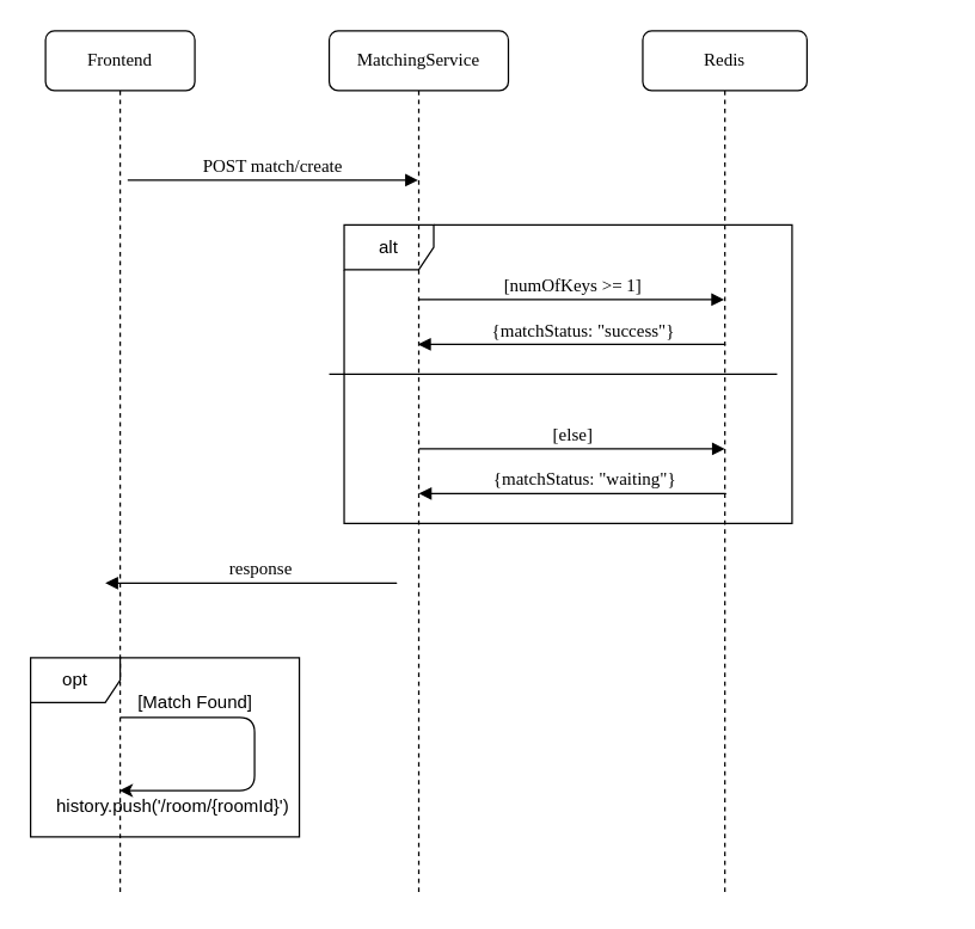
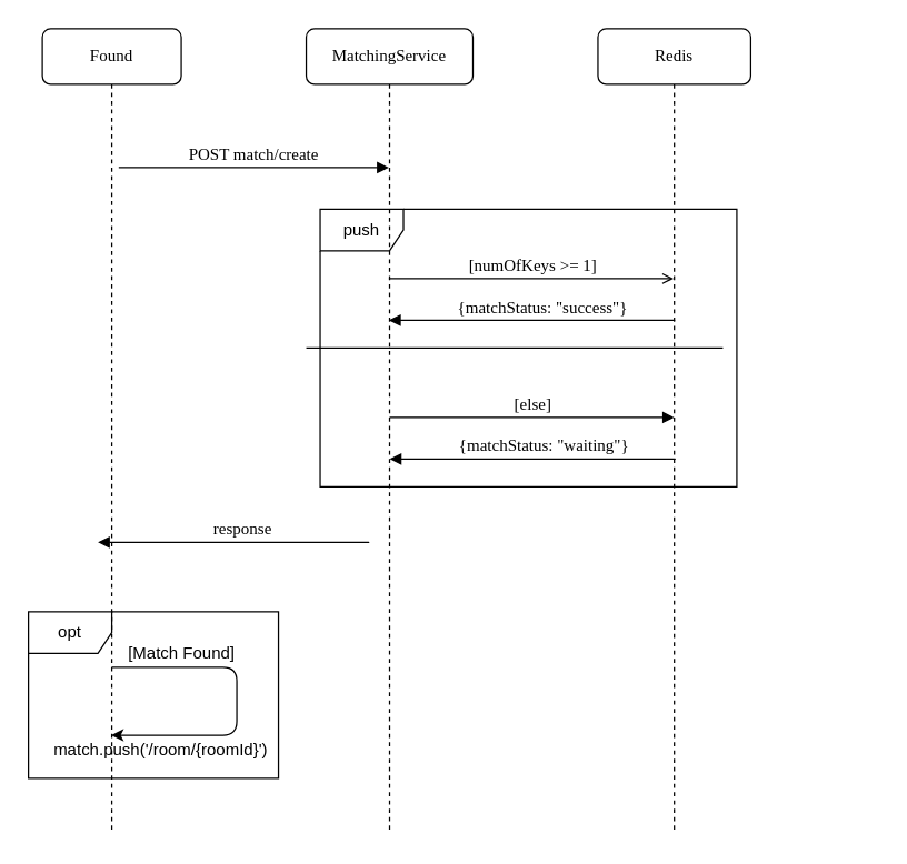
  <mxCell id="0" />
  <mxCell id="1" parent="0" />
  <mxCell id="2" value="opt" style="shape=umlFrame;whiteSpace=wrap;html=1;fontFamily=Helvetica;fontColor=default;strokeColor=default;fillColor=default;" vertex="1" parent="1"><mxGeometry x="20" y="440" width="180" height="120" as="geometry" /></mxCell>
- <mxCell id="3" value="alt" style="shape=umlFrame;whiteSpace=wrap;html=1;fontFamily=Helvetica;fontColor=default;strokeColor=default;fillColor=default;" vertex="1" parent="1"><mxGeometry x="230" y="150" width="300" height="200" as="geometry" /></mxCell>
+ <mxCell id="3" value="push" style="shape=umlFrame;whiteSpace=wrap;html=1;fontFamily=Helvetica;fontColor=default;strokeColor=default;fillColor=default;" vertex="1" parent="1"><mxGeometry x="230" y="150" width="300" height="200" as="geometry" /></mxCell>
  <mxCell id="4" value="MatchingService" style="shape=umlLifeline;perimeter=lifelinePerimeter;whiteSpace=wrap;html=1;container=1;collapsible=0;recursiveResize=0;outlineConnect=0;rounded=1;shadow=0;comic=0;labelBackgroundColor=none;strokeWidth=1;fontFamily=Verdana;fontSize=12;align=center;fillColor=default;strokeColor=default;fontColor=default;" parent="1" vertex="1"><mxGeometry x="220" y="20" width="120" height="580" as="geometry" /></mxCell>
  <mxCell id="5" value="" style="endArrow=none;html=1;rounded=0;labelBackgroundColor=default;fontFamily=Helvetica;fontColor=default;strokeColor=default;fillColor=default;" edge="1" parent="4"><mxGeometry width="50" height="50" relative="1" as="geometry"><mxPoint y="230" as="sourcePoint" /><mxPoint x="300" y="230" as="targetPoint" /></mxGeometry></mxCell>
  <mxCell id="6" value="response" style="html=1;verticalAlign=bottom;endArrow=block;labelBackgroundColor=none;fontFamily=Verdana;fontSize=12;edgeStyle=elbowEdgeStyle;elbow=vertical;fillColor=default;strokeColor=default;fontColor=default;" edge="1" parent="4"><mxGeometry x="0.288" relative="1" as="geometry"><mxPoint x="-39.5" y="370" as="sourcePoint" /><mxPoint x="-150" y="370" as="targetPoint" /><Array as="points"><mxPoint x="50" y="370" /><mxPoint x="161" y="370" /><mxPoint x="151" y="390" /><mxPoint x="201" y="430" /></Array><mxPoint as="offset" /></mxGeometry></mxCell>
  <mxCell id="7" value="Redis" style="shape=umlLifeline;perimeter=lifelinePerimeter;whiteSpace=wrap;html=1;container=1;collapsible=0;recursiveResize=0;outlineConnect=0;rounded=1;shadow=0;comic=0;labelBackgroundColor=none;strokeWidth=1;fontFamily=Verdana;fontSize=12;align=center;fillColor=default;strokeColor=default;fontColor=default;" parent="1" vertex="1"><mxGeometry x="430" y="20" width="110" height="580" as="geometry" /></mxCell>
  <mxCell id="8" value="{matchStatus: &quot;waiting&quot;}" style="html=1;verticalAlign=bottom;endArrow=block;labelBackgroundColor=none;fontFamily=Verdana;fontSize=12;edgeStyle=elbowEdgeStyle;elbow=vertical;fillColor=default;strokeColor=default;fontColor=default;" edge="1" parent="7"><mxGeometry x="0.288" relative="1" as="geometry"><mxPoint x="-39.5" y="310" as="sourcePoint" /><mxPoint x="-150" y="310" as="targetPoint" /><Array as="points"><mxPoint x="60.5" y="310" /><mxPoint x="161" y="310" /><mxPoint x="151" y="330" /><mxPoint x="201" y="370" /></Array><mxPoint as="offset" /></mxGeometry></mxCell>
- <mxCell id="9" value="Frontend" style="shape=umlLifeline;perimeter=lifelinePerimeter;whiteSpace=wrap;html=1;container=1;collapsible=0;recursiveResize=0;outlineConnect=0;rounded=1;shadow=0;comic=0;labelBackgroundColor=none;strokeWidth=1;fontFamily=Verdana;fontSize=12;align=center;" parent="1" vertex="1"><mxGeometry x="30" y="20" width="100" height="580" as="geometry" /></mxCell>
+ <mxCell id="9" value="Found" style="shape=umlLifeline;perimeter=lifelinePerimeter;whiteSpace=wrap;html=1;container=1;collapsible=0;recursiveResize=0;outlineConnect=0;rounded=1;shadow=0;comic=0;labelBackgroundColor=none;strokeWidth=1;fontFamily=Verdana;fontSize=12;align=center;" parent="1" vertex="1"><mxGeometry x="30" y="20" width="100" height="580" as="geometry" /></mxCell>
  <mxCell id="10" value="[Match Found]" style="endArrow=classic;html=1;labelBackgroundColor=default;fontFamily=Helvetica;fontColor=default;strokeColor=default;fillColor=default;rounded=1;strokeWidth=1;fontSize=12;" edge="1" parent="9" target="9"><mxGeometry x="-0.564" y="10" width="50" height="50" relative="1" as="geometry"><mxPoint x="50" y="460" as="sourcePoint" /><mxPoint x="62" y="509" as="targetPoint" /><Array as="points"><mxPoint x="140" y="460" /><mxPoint x="140" y="509" /></Array><mxPoint as="offset" /></mxGeometry></mxCell>
  <mxCell id="11" value="POST match/create" style="html=1;verticalAlign=bottom;endArrow=block;labelBackgroundColor=none;fontFamily=Verdana;fontSize=12;edgeStyle=elbowEdgeStyle;elbow=vertical;strokeColor=default;fontColor=default;" parent="1" target="4" edge="1"><mxGeometry relative="1" as="geometry"><mxPoint x="85" y="120" as="sourcePoint" /><mxPoint x="215" y="120" as="targetPoint" /></mxGeometry></mxCell>
- <mxCell id="12" value="[numOfKeys &amp;gt;= 1]" style="html=1;verticalAlign=bottom;endArrow=block;labelBackgroundColor=none;fontFamily=Verdana;fontSize=12;edgeStyle=elbowEdgeStyle;elbow=vertical;fillColor=default;strokeColor=default;fontColor=default;" parent="1" source="4" target="7" edge="1"><mxGeometry relative="1" as="geometry"><mxPoint x="285" y="140" as="sourcePoint" /><mxPoint x="435" y="140" as="targetPoint" /><Array as="points"><mxPoint x="400" y="200" /><mxPoint x="390" y="200" /><mxPoint x="380" y="220" /><mxPoint x="430" y="260" /></Array></mxGeometry></mxCell>
+ <mxCell id="12" value="[numOfKeys &amp;gt;= 1]" style="html=1;verticalAlign=bottom;endArrow=open;labelBackgroundColor=none;fontFamily=Verdana;fontSize=12;edgeStyle=elbowEdgeStyle;elbow=vertical;fillColor=default;strokeColor=default;fontColor=default;" parent="1" source="4" target="7" edge="1"><mxGeometry relative="1" as="geometry"><mxPoint x="285" y="140" as="sourcePoint" /><mxPoint x="435" y="140" as="targetPoint" /><Array as="points"><mxPoint x="400" y="200" /><mxPoint x="390" y="200" /><mxPoint x="380" y="220" /><mxPoint x="430" y="260" /></Array></mxGeometry></mxCell>
  <mxCell id="13" value="" style="shape=flexArrow;endArrow=classic;startArrow=classic;html=1;rounded=0;labelBackgroundColor=default;fontFamily=Helvetica;fontColor=default;strokeColor=default;fillColor=default;" edge="1" parent="1"><mxGeometry width="100" height="100" relative="1" as="geometry"><mxPoint x="230" y="520" as="sourcePoint" /><mxPoint x="230" y="520" as="targetPoint" /></mxGeometry></mxCell>
  <mxCell id="14" value="[else]" style="html=1;verticalAlign=bottom;endArrow=block;labelBackgroundColor=none;fontFamily=Verdana;fontSize=12;edgeStyle=elbowEdgeStyle;elbow=vertical;fillColor=default;strokeColor=default;fontColor=default;" edge="1" parent="1"><mxGeometry relative="1" as="geometry"><mxPoint x="280" y="300" as="sourcePoint" /><mxPoint x="485" y="300" as="targetPoint" /><Array as="points"><mxPoint x="380.5" y="300" /><mxPoint x="430.5" y="340" /></Array></mxGeometry></mxCell>
  <mxCell id="15" value="{matchStatus: &quot;success&quot;}" style="html=1;verticalAlign=bottom;endArrow=block;labelBackgroundColor=none;fontFamily=Verdana;fontSize=12;edgeStyle=elbowEdgeStyle;elbow=vertical;fillColor=default;strokeColor=default;fontColor=default;" edge="1" parent="1" target="4"><mxGeometry x="0.288" relative="1" as="geometry"><mxPoint x="390" y="230" as="sourcePoint" /><mxPoint x="685" y="230" as="targetPoint" /><Array as="points"><mxPoint x="490" y="230" /><mxPoint x="590.5" y="230" /><mxPoint x="580.5" y="250" /><mxPoint x="630.5" y="290" /></Array><mxPoint as="offset" /></mxGeometry></mxCell>
- <mxCell id="16" value="history.push('/room/{roomId}')" style="text;html=1;align=center;verticalAlign=middle;resizable=0;points=[];autosize=1;strokeColor=none;fillColor=none;fontFamily=Helvetica;fontColor=default;" vertex="1" parent="1"><mxGeometry x="30" y="530" width="170" height="20" as="geometry" /></mxCell>
+ <mxCell id="16" value="match.push('/room/{roomId}')" style="text;html=1;align=center;verticalAlign=middle;resizable=0;points=[];autosize=1;strokeColor=none;fillColor=none;fontFamily=Helvetica;fontColor=default;" vertex="1" parent="1"><mxGeometry x="30" y="530" width="170" height="20" as="geometry" /></mxCell>
